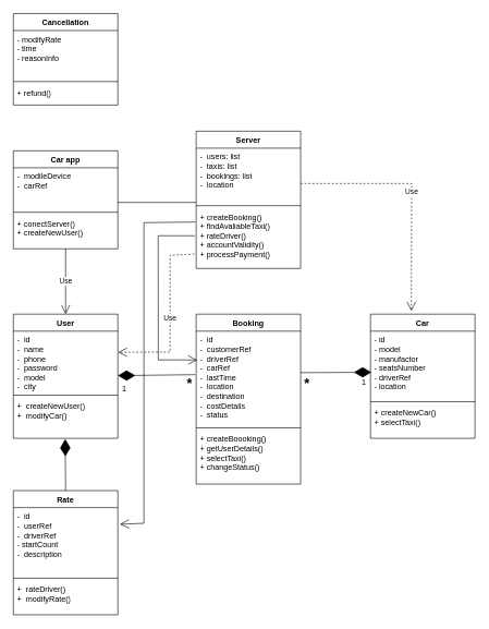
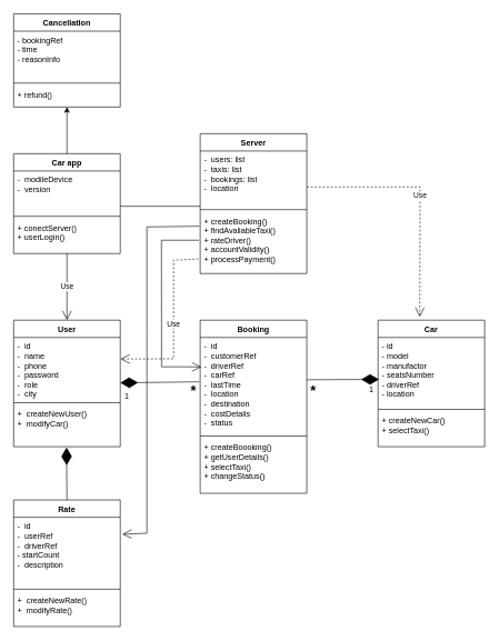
  <mxCell id="0" />
  <mxCell id="1" parent="0" />
  <mxCell id="2" value="User" style="swimlane;fontStyle=1;align=center;verticalAlign=top;childLayout=stackLayout;horizontal=1;startSize=26;horizontalStack=0;resizeParent=1;resizeParentMax=0;resizeLast=0;collapsible=1;marginBottom=0;whiteSpace=wrap;html=1;" vertex="1" parent="1"><mxGeometry x="20" y="480" width="160" height="190" as="geometry" /></mxCell>
- <mxCell id="3" value="-&amp;nbsp; id&lt;br&gt;-&amp;nbsp; name&lt;br&gt;-&amp;nbsp; phone&lt;br&gt;-&amp;nbsp; password&lt;br&gt;-&amp;nbsp; model&lt;div&gt;-&amp;nbsp; city&lt;/div&gt;" style="text;strokeColor=none;fillColor=none;align=left;verticalAlign=top;spacingLeft=4;spacingRight=4;overflow=hidden;rotatable=0;points=[[0,0.5],[1,0.5]];portConstraint=eastwest;whiteSpace=wrap;html=1;" vertex="1" parent="2"><mxGeometry y="26" width="160" height="94" as="geometry" /></mxCell>
+ <mxCell id="3" value="-&amp;nbsp; id&lt;br&gt;-&amp;nbsp; name&lt;br&gt;-&amp;nbsp; phone&lt;br&gt;-&amp;nbsp; password&lt;br&gt;-&amp;nbsp; role&lt;div&gt;-&amp;nbsp; city&lt;/div&gt;" style="text;strokeColor=none;fillColor=none;align=left;verticalAlign=top;spacingLeft=4;spacingRight=4;overflow=hidden;rotatable=0;points=[[0,0.5],[1,0.5]];portConstraint=eastwest;whiteSpace=wrap;html=1;" vertex="1" parent="2"><mxGeometry y="26" width="160" height="94" as="geometry" /></mxCell>
  <mxCell id="4" value="" style="line;strokeWidth=1;fillColor=none;align=left;verticalAlign=middle;spacingTop=-1;spacingLeft=3;spacingRight=3;rotatable=0;labelPosition=right;points=[];portConstraint=eastwest;strokeColor=inherit;" vertex="1" parent="2"><mxGeometry y="120" width="160" height="8" as="geometry" /></mxCell>
  <mxCell id="5" value="+&amp;nbsp; createNewUser()&lt;br&gt;+&amp;nbsp; modifyCar()&lt;div&gt;&lt;br&gt;&lt;/div&gt;" style="text;strokeColor=none;fillColor=none;align=left;verticalAlign=top;spacingLeft=4;spacingRight=4;overflow=hidden;rotatable=0;points=[[0,0.5],[1,0.5]];portConstraint=eastwest;whiteSpace=wrap;html=1;" vertex="1" parent="2"><mxGeometry y="128" width="160" height="62" as="geometry" /></mxCell>
  <mxCell id="6" value="Car" style="swimlane;fontStyle=1;align=center;verticalAlign=top;childLayout=stackLayout;horizontal=1;startSize=26;horizontalStack=0;resizeParent=1;resizeParentMax=0;resizeLast=0;collapsible=1;marginBottom=0;whiteSpace=wrap;html=1;" vertex="1" parent="1"><mxGeometry x="567" y="480" width="160" height="190" as="geometry" /></mxCell>
  <mxCell id="7" value="- id&lt;br&gt;- model&lt;br&gt;- manufactor&lt;br&gt;- seatsNumber&lt;br&gt;- driverRef&lt;br&gt;- location" style="text;strokeColor=none;fillColor=none;align=left;verticalAlign=top;spacingLeft=4;spacingRight=4;overflow=hidden;rotatable=0;points=[[0,0.5],[1,0.5]];portConstraint=eastwest;whiteSpace=wrap;html=1;" vertex="1" parent="6"><mxGeometry y="26" width="160" height="104" as="geometry" /></mxCell>
  <mxCell id="8" value="" style="line;strokeWidth=1;fillColor=none;align=left;verticalAlign=middle;spacingTop=-1;spacingLeft=3;spacingRight=3;rotatable=0;labelPosition=right;points=[];portConstraint=eastwest;strokeColor=inherit;" vertex="1" parent="6"><mxGeometry y="130" width="160" height="8" as="geometry" /></mxCell>
  <mxCell id="9" value="+ createNewCar()&lt;br&gt;+ selectTaxi()" style="text;strokeColor=none;fillColor=none;align=left;verticalAlign=top;spacingLeft=4;spacingRight=4;overflow=hidden;rotatable=0;points=[[0,0.5],[1,0.5]];portConstraint=eastwest;whiteSpace=wrap;html=1;" vertex="1" parent="6"><mxGeometry y="138" width="160" height="52" as="geometry" /></mxCell>
  <mxCell id="10" value="Server" style="swimlane;fontStyle=1;align=center;verticalAlign=top;childLayout=stackLayout;horizontal=1;startSize=26;horizontalStack=0;resizeParent=1;resizeParentMax=0;resizeLast=0;collapsible=1;marginBottom=0;whiteSpace=wrap;html=1;" vertex="1" parent="1"><mxGeometry x="300" y="200" width="160" height="210" as="geometry" /></mxCell>
  <mxCell id="11" value="-&amp;nbsp; users: list&lt;br&gt;-&amp;nbsp; taxis: list&lt;br&gt;-&amp;nbsp; bookings: list&lt;br&gt;-&amp;nbsp; location" style="text;strokeColor=none;fillColor=none;align=left;verticalAlign=top;spacingLeft=4;spacingRight=4;overflow=hidden;rotatable=0;points=[[0,0.5],[1,0.5]];portConstraint=eastwest;whiteSpace=wrap;html=1;" vertex="1" parent="10"><mxGeometry y="26" width="160" height="84" as="geometry" /></mxCell>
  <mxCell id="12" value="" style="line;strokeWidth=1;fillColor=none;align=left;verticalAlign=middle;spacingTop=-1;spacingLeft=3;spacingRight=3;rotatable=0;labelPosition=right;points=[];portConstraint=eastwest;strokeColor=inherit;" vertex="1" parent="10"><mxGeometry y="110" width="160" height="8" as="geometry" /></mxCell>
  <mxCell id="13" value="+ createBooking()&lt;br&gt;+ findAvaliableTaxi()&lt;br&gt;+ rateDriver()&lt;br&gt;+ accountValidity()&lt;br&gt;+ processPayment()" style="text;strokeColor=none;fillColor=none;align=left;verticalAlign=top;spacingLeft=4;spacingRight=4;overflow=hidden;rotatable=0;points=[[0,0.5],[1,0.5]];portConstraint=eastwest;whiteSpace=wrap;html=1;" vertex="1" parent="10"><mxGeometry y="118" width="160" height="92" as="geometry" /></mxCell>
  <mxCell id="14" value="Booking" style="swimlane;fontStyle=1;align=center;verticalAlign=top;childLayout=stackLayout;horizontal=1;startSize=26;horizontalStack=0;resizeParent=1;resizeParentMax=0;resizeLast=0;collapsible=1;marginBottom=0;whiteSpace=wrap;html=1;" vertex="1" parent="1"><mxGeometry x="300" y="480" width="160" height="260" as="geometry" /></mxCell>
  <mxCell id="15" value="-&amp;nbsp; id&lt;br&gt;-&amp;nbsp; customerRef&lt;br&gt;-&amp;nbsp; driverRef&lt;br&gt;-&amp;nbsp; carRef&lt;br&gt;-&amp;nbsp; lastTime&lt;br&gt;-&amp;nbsp; location&lt;br&gt;-&amp;nbsp; destination&lt;br&gt;-&amp;nbsp; costDetails&amp;nbsp;&lt;br&gt;-&amp;nbsp; status" style="text;strokeColor=none;fillColor=none;align=left;verticalAlign=top;spacingLeft=4;spacingRight=4;overflow=hidden;rotatable=0;points=[[0,0.5],[1,0.5]];portConstraint=eastwest;whiteSpace=wrap;html=1;" vertex="1" parent="14"><mxGeometry y="26" width="160" height="144" as="geometry" /></mxCell>
  <mxCell id="16" value="" style="line;strokeWidth=1;fillColor=none;align=left;verticalAlign=middle;spacingTop=-1;spacingLeft=3;spacingRight=3;rotatable=0;labelPosition=right;points=[];portConstraint=eastwest;strokeColor=inherit;" vertex="1" parent="14"><mxGeometry y="170" width="160" height="8" as="geometry" /></mxCell>
  <mxCell id="17" value="+ createBoooking()&lt;br&gt;+ getUserDetails()&lt;br&gt;+ selectTaxi()&lt;br&gt;+ changeStatus()" style="text;strokeColor=none;fillColor=none;align=left;verticalAlign=top;spacingLeft=4;spacingRight=4;overflow=hidden;rotatable=0;points=[[0,0.5],[1,0.5]];portConstraint=eastwest;whiteSpace=wrap;html=1;" vertex="1" parent="14"><mxGeometry y="178" width="160" height="82" as="geometry" /></mxCell>
  <mxCell id="18" value="Rate" style="swimlane;fontStyle=1;align=center;verticalAlign=top;childLayout=stackLayout;horizontal=1;startSize=26;horizontalStack=0;resizeParent=1;resizeParentMax=0;resizeLast=0;collapsible=1;marginBottom=0;whiteSpace=wrap;html=1;" vertex="1" parent="1"><mxGeometry x="20" y="750" width="160" height="190" as="geometry" /></mxCell>
  <mxCell id="19" value="-&amp;nbsp; id&lt;br&gt;-&amp;nbsp; userRef&lt;br&gt;-&amp;nbsp; driverRef&lt;div&gt;- startCount&lt;/div&gt;&lt;div&gt;-&amp;nbsp; description&lt;/div&gt;" style="text;strokeColor=none;fillColor=none;align=left;verticalAlign=top;spacingLeft=4;spacingRight=4;overflow=hidden;rotatable=0;points=[[0,0.5],[1,0.5]];portConstraint=eastwest;whiteSpace=wrap;html=1;" vertex="1" parent="18"><mxGeometry y="26" width="160" height="104" as="geometry" /></mxCell>
  <mxCell id="20" value="" style="line;strokeWidth=1;fillColor=none;align=left;verticalAlign=middle;spacingTop=-1;spacingLeft=3;spacingRight=3;rotatable=0;labelPosition=right;points=[];portConstraint=eastwest;strokeColor=inherit;" vertex="1" parent="18"><mxGeometry y="130" width="160" height="8" as="geometry" /></mxCell>
- <mxCell id="21" value="+&amp;nbsp; rateDriver()&lt;br&gt;+&amp;nbsp; modifyRate()" style="text;strokeColor=none;fillColor=none;align=left;verticalAlign=top;spacingLeft=4;spacingRight=4;overflow=hidden;rotatable=0;points=[[0,0.5],[1,0.5]];portConstraint=eastwest;whiteSpace=wrap;html=1;" vertex="1" parent="18"><mxGeometry y="138" width="160" height="52" as="geometry" /></mxCell>
+ <mxCell id="21" value="+&amp;nbsp; createNewRate()&lt;br&gt;+&amp;nbsp; modifyRate()" style="text;strokeColor=none;fillColor=none;align=left;verticalAlign=top;spacingLeft=4;spacingRight=4;overflow=hidden;rotatable=0;points=[[0,0.5],[1,0.5]];portConstraint=eastwest;whiteSpace=wrap;html=1;" vertex="1" parent="18"><mxGeometry y="138" width="160" height="52" as="geometry" /></mxCell>
  <mxCell id="22" value="Cancellation" style="swimlane;fontStyle=1;align=center;verticalAlign=top;childLayout=stackLayout;horizontal=1;startSize=26;horizontalStack=0;resizeParent=1;resizeParentMax=0;resizeLast=0;collapsible=1;marginBottom=0;whiteSpace=wrap;html=1;" vertex="1" parent="1"><mxGeometry x="20" y="20" width="160" height="140" as="geometry" /></mxCell>
- <mxCell id="23" value="- modifyRate&lt;div&gt;- time&lt;/div&gt;&lt;div&gt;- reasonInfo&lt;/div&gt;" style="text;strokeColor=none;fillColor=none;align=left;verticalAlign=top;spacingLeft=4;spacingRight=4;overflow=hidden;rotatable=0;points=[[0,0.5],[1,0.5]];portConstraint=eastwest;whiteSpace=wrap;html=1;" vertex="1" parent="22"><mxGeometry y="26" width="160" height="74" as="geometry" /></mxCell>
+ <mxCell id="23" value="- bookingRef&lt;div&gt;- time&lt;/div&gt;&lt;div&gt;- reasonInfo&lt;/div&gt;" style="text;strokeColor=none;fillColor=none;align=left;verticalAlign=top;spacingLeft=4;spacingRight=4;overflow=hidden;rotatable=0;points=[[0,0.5],[1,0.5]];portConstraint=eastwest;whiteSpace=wrap;html=1;" vertex="1" parent="22"><mxGeometry y="26" width="160" height="74" as="geometry" /></mxCell>
  <mxCell id="24" value="" style="line;strokeWidth=1;fillColor=none;align=left;verticalAlign=middle;spacingTop=-1;spacingLeft=3;spacingRight=3;rotatable=0;labelPosition=right;points=[];portConstraint=eastwest;strokeColor=inherit;" vertex="1" parent="22"><mxGeometry y="100" width="160" height="8" as="geometry" /></mxCell>
  <mxCell id="25" value="+ refund()&lt;div&gt;&lt;br/&gt;&lt;/div&gt;" style="text;strokeColor=none;fillColor=none;align=left;verticalAlign=top;spacingLeft=4;spacingRight=4;overflow=hidden;rotatable=0;points=[[0,0.5],[1,0.5]];portConstraint=eastwest;whiteSpace=wrap;html=1;" vertex="1" parent="22"><mxGeometry y="108" width="160" height="32" as="geometry" /></mxCell>
  <mxCell id="26" value="Car app" style="swimlane;fontStyle=1;align=center;verticalAlign=top;childLayout=stackLayout;horizontal=1;startSize=26;horizontalStack=0;resizeParent=1;resizeParentMax=0;resizeLast=0;collapsible=1;marginBottom=0;whiteSpace=wrap;html=1;" vertex="1" parent="1"><mxGeometry x="20" y="230" width="160" height="150" as="geometry" /></mxCell>
- <mxCell id="27" value="-&amp;nbsp; modileDevice&lt;br&gt;-&amp;nbsp; carRef&lt;div&gt;&lt;br/&gt;&lt;/div&gt;" style="text;strokeColor=none;fillColor=none;align=left;verticalAlign=top;spacingLeft=4;spacingRight=4;overflow=hidden;rotatable=0;points=[[0,0.5],[1,0.5]];portConstraint=eastwest;whiteSpace=wrap;html=1;" vertex="1" parent="26"><mxGeometry y="26" width="160" height="64" as="geometry" /></mxCell>
+ <mxCell id="27" value="-&amp;nbsp; modileDevice&lt;br&gt;-&amp;nbsp; version&lt;div&gt;&lt;br/&gt;&lt;/div&gt;" style="text;strokeColor=none;fillColor=none;align=left;verticalAlign=top;spacingLeft=4;spacingRight=4;overflow=hidden;rotatable=0;points=[[0,0.5],[1,0.5]];portConstraint=eastwest;whiteSpace=wrap;html=1;" vertex="1" parent="26"><mxGeometry y="26" width="160" height="64" as="geometry" /></mxCell>
  <mxCell id="28" value="" style="line;strokeWidth=1;fillColor=none;align=left;verticalAlign=middle;spacingTop=-1;spacingLeft=3;spacingRight=3;rotatable=0;labelPosition=right;points=[];portConstraint=eastwest;strokeColor=inherit;" vertex="1" parent="26"><mxGeometry y="90" width="160" height="8" as="geometry" /></mxCell>
- <mxCell id="29" value="+ conectServer()&lt;br&gt;+ createNewUser()&lt;div&gt;&lt;br/&gt;&lt;/div&gt;" style="text;strokeColor=none;fillColor=none;align=left;verticalAlign=top;spacingLeft=4;spacingRight=4;overflow=hidden;rotatable=0;points=[[0,0.5],[1,0.5]];portConstraint=eastwest;whiteSpace=wrap;html=1;" vertex="1" parent="26"><mxGeometry y="98" width="160" height="52" as="geometry" /></mxCell>
+ <mxCell id="29" value="+ conectServer()&lt;br&gt;+ userLogin()&lt;div&gt;&lt;br/&gt;&lt;/div&gt;" style="text;strokeColor=none;fillColor=none;align=left;verticalAlign=top;spacingLeft=4;spacingRight=4;overflow=hidden;rotatable=0;points=[[0,0.5],[1,0.5]];portConstraint=eastwest;whiteSpace=wrap;html=1;" vertex="1" parent="26"><mxGeometry y="98" width="160" height="52" as="geometry" /></mxCell>
  <mxCell id="30" value="" style="line;strokeWidth=1;fillColor=none;align=left;verticalAlign=middle;spacingTop=-1;spacingLeft=3;spacingRight=3;rotatable=0;labelPosition=right;points=[];portConstraint=eastwest;strokeColor=inherit;" vertex="1" parent="1"><mxGeometry x="180" y="308" width="120" height="2" as="geometry" /></mxCell>
  <mxCell id="31" value="" style="endArrow=diamondThin;endFill=1;endSize=24;html=1;rounded=0;entryX=1.025;entryY=0.747;entryDx=0;entryDy=0;entryPerimeter=0;exitX=-0.009;exitY=0.462;exitDx=0;exitDy=0;exitPerimeter=0;" edge="1" parent="1" source="15"><mxGeometry width="160" relative="1" as="geometry"><mxPoint x="296" y="575.89" as="sourcePoint" /><mxPoint x="180" y="574.108" as="targetPoint" /><Array as="points" /></mxGeometry></mxCell>
  <mxCell id="32" value="1" style="text;html=1;align=center;verticalAlign=middle;whiteSpace=wrap;rounded=0;" vertex="1" parent="1"><mxGeometry x="180" y="590" width="20" height="10" as="geometry" /></mxCell>
  <mxCell id="33" value="*" style="text;html=1;align=center;verticalAlign=middle;whiteSpace=wrap;rounded=0;fontSize=21;fontStyle=1" vertex="1" parent="1"><mxGeometry x="260" y="570" width="60" height="30" as="geometry" /></mxCell>
  <mxCell id="34" value="" style="endArrow=diamondThin;endFill=1;endSize=24;html=1;rounded=0;entryX=0;entryY=0.5;entryDx=0;entryDy=0;exitX=0.991;exitY=0.365;exitDx=0;exitDy=0;exitPerimeter=0;spacingLeft=90;" edge="1" parent="1"><mxGeometry width="160" relative="1" as="geometry"><mxPoint x="460" y="569.51" as="sourcePoint" /><mxPoint x="568.44" y="568.95" as="targetPoint" /><Array as="points" /></mxGeometry></mxCell>
  <mxCell id="35" value="*" style="text;html=1;align=center;verticalAlign=middle;whiteSpace=wrap;rounded=0;fontSize=21;fontStyle=1" vertex="1" parent="1"><mxGeometry x="440" y="570" width="60" height="30" as="geometry" /></mxCell>
  <mxCell id="36" value="1" style="text;html=1;align=center;verticalAlign=middle;whiteSpace=wrap;rounded=0;" vertex="1" parent="1"><mxGeometry x="547" y="570" width="20" height="30" as="geometry" /></mxCell>
  <mxCell id="37" value="" style="endArrow=diamondThin;endFill=1;endSize=24;html=1;rounded=0;entryX=1.025;entryY=0.747;entryDx=0;entryDy=0;entryPerimeter=0;exitX=0.5;exitY=0;exitDx=0;exitDy=0;" edge="1" parent="1" source="18"><mxGeometry width="160" relative="1" as="geometry"><mxPoint x="99.38" y="740" as="sourcePoint" /><mxPoint x="99.38" y="671.108" as="targetPoint" /><Array as="points" /></mxGeometry></mxCell>
+ <mxCell id="38" style="edgeStyle=orthogonalEdgeStyle;rounded=0;orthogonalLoop=1;jettySize=auto;html=1;entryX=0.5;entryY=1;entryDx=0;entryDy=0;entryPerimeter=0;" edge="1" parent="1" source="26" target="25"><mxGeometry relative="1" as="geometry" /></mxCell>
  <mxCell id="39" value="" style="endArrow=open;endFill=1;endSize=12;html=1;rounded=0;entryX=0.011;entryY=0.307;entryDx=0;entryDy=0;entryPerimeter=0;" edge="1" parent="1" target="15"><mxGeometry width="160" relative="1" as="geometry"><mxPoint x="298" y="360" as="sourcePoint" /><mxPoint x="300" y="529.328" as="targetPoint" /><Array as="points"><mxPoint x="241.84" y="360" /><mxPoint x="242" y="550" /><mxPoint x="270" y="550" /></Array></mxGeometry></mxCell>
  <mxCell id="40" value="Use" style="endArrow=open;endSize=12;dashed=0;html=1;rounded=0;entryX=0.5;entryY=0;entryDx=0;entryDy=0;" edge="1" parent="1" source="29" target="2"><mxGeometry width="160" relative="1" as="geometry"><mxPoint x="90" y="390" as="sourcePoint" /><mxPoint x="250" y="390" as="targetPoint" /></mxGeometry></mxCell>
  <mxCell id="41" value="" style="endArrow=open;endFill=1;endSize=12;html=1;rounded=0;entryX=1.019;entryY=0.245;entryDx=0;entryDy=0;entryPerimeter=0;exitX=-0.008;exitY=0.228;exitDx=0;exitDy=0;exitPerimeter=0;" edge="1" parent="1" source="13" target="19"><mxGeometry width="160" relative="1" as="geometry"><mxPoint x="290" y="340" as="sourcePoint" /><mxPoint x="220" y="830" as="targetPoint" /><Array as="points"><mxPoint x="220" y="340" /><mxPoint x="220" y="500" /><mxPoint x="220" y="800" /></Array></mxGeometry></mxCell>
  <mxCell id="42" value="Use" style="endArrow=open;endSize=12;dashed=1;html=1;rounded=0;entryX=0.391;entryY=-0.026;entryDx=0;entryDy=0;entryPerimeter=0;" edge="1" parent="1" target="6"><mxGeometry width="160" relative="1" as="geometry"><mxPoint x="460" y="280" as="sourcePoint" /><mxPoint x="700" y="290" as="targetPoint" /><Array as="points"><mxPoint x="630" y="280" /></Array></mxGeometry></mxCell>
  <mxCell id="43" value="Use" style="endArrow=open;endSize=12;dashed=1;html=1;rounded=0;entryX=1.002;entryY=0.131;entryDx=0;entryDy=0;entryPerimeter=0;exitX=-0.017;exitY=0.761;exitDx=0;exitDy=0;exitPerimeter=0;" edge="1" parent="1" source="13"><mxGeometry width="160" relative="1" as="geometry"><mxPoint x="300" y="400" as="sourcePoint" /><mxPoint x="180.32" y="538.314" as="targetPoint" /><Array as="points"><mxPoint x="260" y="390" /><mxPoint x="260" y="538" /></Array></mxGeometry></mxCell>
